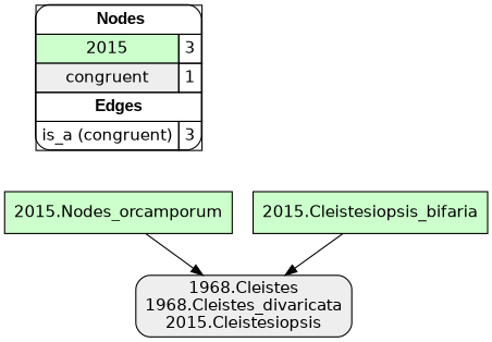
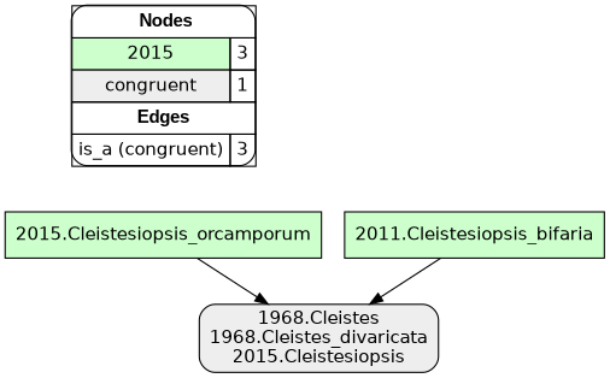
  digraph {
    rankdir=TB
    node [fillcolor="#CCFFCC" fontname=helvetica shape=box style="filled,rounded"]
    edge [arrowhead=normal color="#000000" constraint=true penwidth=1 style=solid]
    n1 [fillcolor=white label=<   <TABLE BORDER="0" CELLBORDER="1" CELLSPACING="0" CELLPADDING="4">  <TR> <TD COLSPAN="2"><font face="Arial Black"> Nodes</font></TD> </TR>  <TR>   <TD bgcolor="#CCFFCC" fontname="helvetica">2015</TD>   <TD>3</TD>   </TR>  <TR>   <TD bgcolor="#EEEEEE" fontname="helvetica">congruent</TD>   <TD>1</TD>   </TR>  <TR> <TD COLSPAN="2"><font face = "Arial Black"> Edges </font></TD> </TR>  <TR>   <TD><font color ="#000000">is_a (congruent)</font></TD><TD>3</TD> </TR> </TABLE>   > margin=0]
    "1968.Cleistes\n1968.Cleistes_divaricata\n2015.Cleistesiopsis" [fillcolor="#EEEEEE"]
-   "2015.Cleistesiopsis_orcamporum" [style=filled label="2015.Nodes_orcamporum"]
-   "2015.Cleistesiopsis_bifaria" [style=filled]
+   "2015.Cleistesiopsis_orcamporum" [style=filled]
+   "2015.Cleistesiopsis_bifaria" [style=filled label="2011.Cleistesiopsis_bifaria"]
    subgraph sub_1 {
      rank=source
      n1
    }
    "2015.Cleistesiopsis_orcamporum" -> "1968.Cleistes\n1968.Cleistes_divaricata\n2015.Cleistesiopsis"
    "2015.Cleistesiopsis_bifaria" -> "1968.Cleistes\n1968.Cleistes_divaricata\n2015.Cleistesiopsis"
  }
